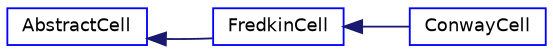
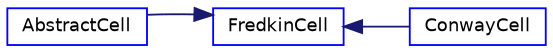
  digraph {
    rankdir=LR
    node [color=blue fillcolor=white fontname=Helvetica fontsize=10 shape=record style=filled]
    edge [color=midnightblue dir=back fontname=Helvetica fontsize=10 labelfontname=Helvetica labelfontsize=10 style=solid]
    n1 [height=0.2 label=AbstractCell width=0.4]
    n2 [height=0.2 label=FredkinCell width=0.4]
    n3 [height=0.2 label=ConwayCell width=0.4]
-   n1 -> n2
+   n2 -> n1
    n2 -> n3
  }
